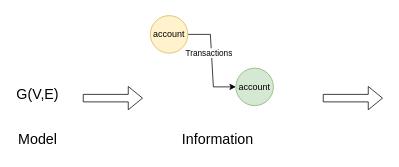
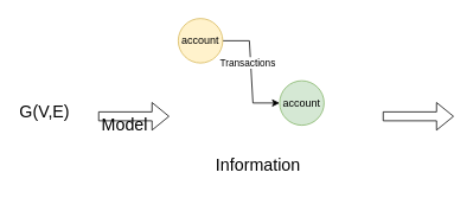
  <mxCell id="0" />
  <mxCell id="1" parent="0" />
- <mxCell id="2" value="&lt;font style=&quot;font-size: 19px;&quot;&gt;Model&lt;/font&gt;" style="text;html=1;align=center;verticalAlign=middle;whiteSpace=wrap;rounded=0;" vertex="1" parent="1"><mxGeometry x="20" y="170" width="60" height="30" as="geometry" /></mxCell>
+ <mxCell id="2" value="&lt;font style=&quot;font-size: 19px;&quot;&gt;Model&lt;/font&gt;" style="text;html=1;align=center;verticalAlign=middle;whiteSpace=wrap;rounded=0;" vertex="1" parent="1"><mxGeometry x="110" y="125" width="60" height="30" as="geometry" /></mxCell>
  <mxCell id="3" value="&lt;font style=&quot;font-size: 19px;&quot;&gt;G(V,E)&lt;/font&gt;" style="text;html=1;align=center;verticalAlign=middle;whiteSpace=wrap;rounded=0;" vertex="1" parent="1"><mxGeometry x="20" y="110" width="60" height="30" as="geometry" /></mxCell>
  <mxCell id="4" value="" style="shape=flexArrow;endArrow=classic;html=1;rounded=0;" edge="1" parent="1"><mxGeometry width="50" height="50" relative="1" as="geometry"><mxPoint x="110" y="130" as="sourcePoint" /><mxPoint x="190" y="130" as="targetPoint" /></mxGeometry></mxCell>
  <mxCell id="5" value="&lt;font style=&quot;font-size: 19px;&quot;&gt;Information&lt;/font&gt;" style="text;html=1;align=center;verticalAlign=middle;whiteSpace=wrap;rounded=0;" vertex="1" parent="1"><mxGeometry x="260" y="170" width="60" height="30" as="geometry" /></mxCell>
  <mxCell id="6" style="edgeStyle=entityRelationEdgeStyle;rounded=0;orthogonalLoop=1;jettySize=auto;html=1;exitX=1;exitY=0.5;exitDx=0;exitDy=0;entryX=0;entryY=0.5;entryDx=0;entryDy=0;" edge="1" parent="1" source="8" target="9"><mxGeometry relative="1" as="geometry" /></mxCell>
  <mxCell id="7" value="Transactions" style="edgeLabel;html=1;align=center;verticalAlign=middle;resizable=0;points=[];" vertex="1" connectable="0" parent="6"><mxGeometry x="-0.168" y="-4" relative="1" as="geometry"><mxPoint as="offset" /></mxGeometry></mxCell>
  <mxCell id="8" value="account" style="ellipse;whiteSpace=wrap;html=1;fillColor=#fff2cc;strokeColor=#d6b656;" vertex="1" parent="1"><mxGeometry x="200" y="20" width="50" height="50" as="geometry" /></mxCell>
  <mxCell id="9" value="account" style="ellipse;whiteSpace=wrap;html=1;fillColor=#d5e8d4;strokeColor=#82b366;" vertex="1" parent="1"><mxGeometry x="314" y="90" width="50" height="50" as="geometry" /></mxCell>
  <mxCell id="10" value="" style="shape=flexArrow;endArrow=classic;html=1;rounded=0;" edge="1" parent="1"><mxGeometry width="50" height="50" relative="1" as="geometry"><mxPoint x="430" y="130" as="sourcePoint" /><mxPoint x="510" y="130" as="targetPoint" /></mxGeometry></mxCell>
